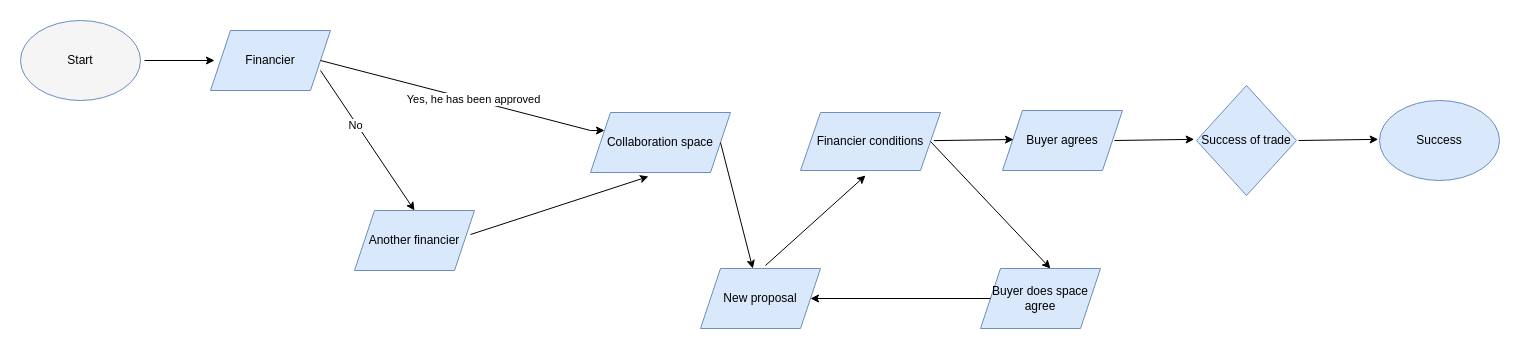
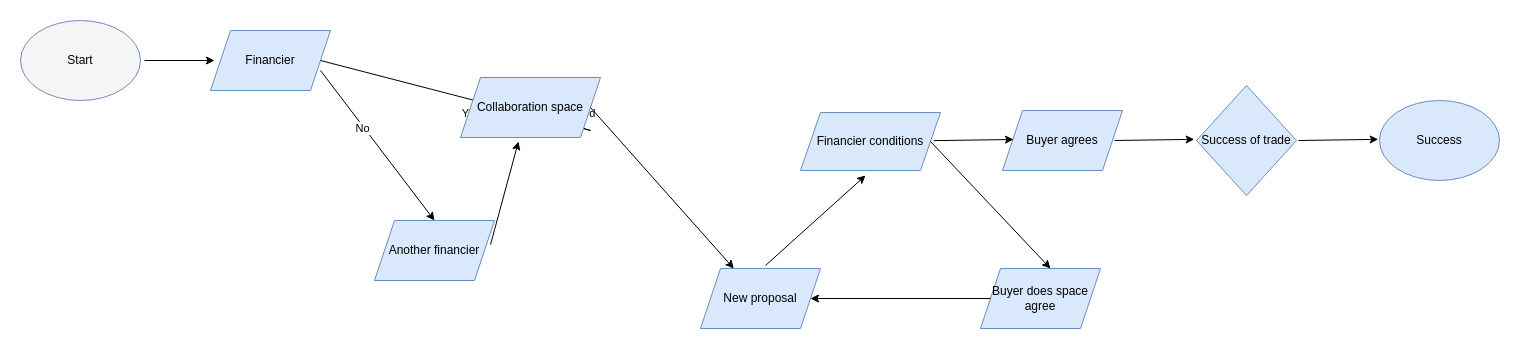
  <mxCell id="0" />
  <mxCell id="1" parent="0" />
  <mxCell id="2" value="Start" style="ellipse;whiteSpace=wrap;html=1;fillColor=#f5f5f5;strokeColor=#6c8ebf;" vertex="1" parent="1"><mxGeometry x="20" y="20" width="120" height="80" as="geometry" /></mxCell>
  <mxCell id="3" value="" style="endArrow=classic;html=1;rounded=0;exitX=1;exitY=0.5;exitDx=0;exitDy=0;" edge="1" parent="1"><mxGeometry width="50" height="50" relative="1" as="geometry"><mxPoint x="144" y="60" as="sourcePoint" /><mxPoint x="214" y="60" as="targetPoint" /></mxGeometry></mxCell>
  <mxCell id="4" value="Financier" style="shape=parallelogram;perimeter=parallelogramPerimeter;whiteSpace=wrap;html=1;fixedSize=1;fillColor=#dae8fc;strokeColor=#6c8ebf;" vertex="1" parent="1"><mxGeometry x="210" y="30" width="120" height="60" as="geometry" /></mxCell>
  <mxCell id="5" value="" style="endArrow=classic;html=1;rounded=0;exitX=1;exitY=0.5;exitDx=0;exitDy=0;entryX=0;entryY=0.25;entryDx=0;entryDy=0;" edge="1" parent="1" source="4" target="7"><mxGeometry width="50" height="50" relative="1" as="geometry"><mxPoint x="316.154" y="60.538" as="sourcePoint" /><mxPoint x="590" y="129.5" as="targetPoint" /><Array as="points"><mxPoint x="590" y="130" /></Array></mxGeometry></mxCell>
  <mxCell id="6" value="Yes, he has been approved" style="edgeLabel;html=1;align=center;verticalAlign=middle;resizable=0;points=[];" vertex="1" connectable="0" parent="5"><mxGeometry x="0.069" y="1" relative="1" as="geometry"><mxPoint as="offset" /></mxGeometry></mxCell>
- <mxCell id="7" value="Collaboration space" style="shape=parallelogram;perimeter=parallelogramPerimeter;whiteSpace=wrap;html=1;fixedSize=1;fillColor=#dae8fc;strokeColor=#6c8ebf;" vertex="1" parent="1"><mxGeometry x="590" y="112" width="140" height="60" as="geometry" /></mxCell>
- <mxCell id="8" value="Another financier" style="shape=parallelogram;perimeter=parallelogramPerimeter;whiteSpace=wrap;html=1;fixedSize=1;fillColor=#dae8fc;strokeColor=#6c8ebf;" vertex="1" parent="1"><mxGeometry x="354" y="210" width="120" height="60" as="geometry" /></mxCell>
+ <mxCell id="7" value="Collaboration space" style="shape=parallelogram;perimeter=parallelogramPerimeter;whiteSpace=wrap;html=1;fixedSize=1;fillColor=#dae8fc;strokeColor=#6c8ebf;" vertex="1" parent="1"><mxGeometry x="460" y="77" width="140" height="60" as="geometry" /></mxCell>
+ <mxCell id="8" value="Another financier" style="shape=parallelogram;perimeter=parallelogramPerimeter;whiteSpace=wrap;html=1;fixedSize=1;fillColor=#dae8fc;strokeColor=#6c8ebf;" vertex="1" parent="1"><mxGeometry x="374" y="220" width="120" height="60" as="geometry" /></mxCell>
  <mxCell id="9" value="" style="endArrow=classic;html=1;rounded=0;entryX=0.5;entryY=0;entryDx=0;entryDy=0;" edge="1" parent="1" target="8"><mxGeometry width="50" height="50" relative="1" as="geometry"><mxPoint x="320" y="70" as="sourcePoint" /><mxPoint x="420" y="130" as="targetPoint" /></mxGeometry></mxCell>
  <mxCell id="10" value="No" style="edgeLabel;html=1;align=center;verticalAlign=middle;resizable=0;points=[];" vertex="1" connectable="0" parent="9"><mxGeometry x="-0.243" y="-2" relative="1" as="geometry"><mxPoint as="offset" /></mxGeometry></mxCell>
  <mxCell id="11" value="" style="endArrow=classic;html=1;rounded=0;exitX=0.967;exitY=0.4;exitDx=0;exitDy=0;exitPerimeter=0;entryX=0.414;entryY=1.067;entryDx=0;entryDy=0;entryPerimeter=0;" edge="1" parent="1" source="8" target="7"><mxGeometry width="50" height="50" relative="1" as="geometry"><mxPoint x="370" y="180" as="sourcePoint" /><mxPoint x="630" y="240" as="targetPoint" /><Array as="points" /></mxGeometry></mxCell>
  <mxCell id="12" value="Financier conditions" style="shape=parallelogram;perimeter=parallelogramPerimeter;whiteSpace=wrap;html=1;fixedSize=1;fillColor=#dae8fc;strokeColor=#6c8ebf;" vertex="1" parent="1"><mxGeometry x="800" y="112" width="140" height="58" as="geometry" /></mxCell>
  <mxCell id="13" value="" style="endArrow=classic;html=1;rounded=0;exitX=1;exitY=0.5;exitDx=0;exitDy=0;" edge="1" parent="1" source="7" target="20"><mxGeometry width="50" height="50" relative="1" as="geometry"><mxPoint x="736" y="172" as="sourcePoint" /><mxPoint x="786" y="122" as="targetPoint" /></mxGeometry></mxCell>
  <mxCell id="14" value="Buyer agrees" style="shape=parallelogram;perimeter=parallelogramPerimeter;whiteSpace=wrap;html=1;fixedSize=1;fillColor=#dae8fc;strokeColor=#6c8ebf;" vertex="1" parent="1"><mxGeometry x="1002" y="110" width="120" height="60" as="geometry" /></mxCell>
  <mxCell id="15" value="" style="endArrow=classic;html=1;rounded=0;" edge="1" parent="1"><mxGeometry width="50" height="50" relative="1" as="geometry"><mxPoint x="933.297" y="140.139" as="sourcePoint" /><mxPoint x="1013" y="139" as="targetPoint" /></mxGeometry></mxCell>
  <mxCell id="16" value="Success of trade" style="rhombus;whiteSpace=wrap;html=1;fillColor=#dae8fc;strokeColor=#6c8ebf;" vertex="1" parent="1"><mxGeometry x="1196" y="85" width="100" height="110" as="geometry" /></mxCell>
  <mxCell id="17" value="" style="endArrow=classic;html=1;rounded=0;exitX=1;exitY=0.5;exitDx=0;exitDy=0;entryX=0.583;entryY=0;entryDx=0;entryDy=0;entryPerimeter=0;" edge="1" parent="1" source="12" target="19"><mxGeometry width="50" height="50" relative="1" as="geometry"><mxPoint x="1050" y="180" as="sourcePoint" /><mxPoint x="1050" y="240" as="targetPoint" /></mxGeometry></mxCell>
  <mxCell id="18" value="" style="endArrow=classic;html=1;rounded=0;" edge="1" parent="1"><mxGeometry width="50" height="50" relative="1" as="geometry"><mxPoint x="1114" y="140" as="sourcePoint" /><mxPoint x="1193.703" y="138.861" as="targetPoint" /></mxGeometry></mxCell>
  <mxCell id="19" value="&lt;div&gt;Buyer does space &lt;br&gt;&lt;/div&gt;&lt;div&gt;agree&lt;/div&gt;" style="shape=parallelogram;perimeter=parallelogramPerimeter;whiteSpace=wrap;html=1;fixedSize=1;fillColor=#dae8fc;strokeColor=#6c8ebf;" vertex="1" parent="1"><mxGeometry x="980" y="268" width="120" height="60" as="geometry" /></mxCell>
  <mxCell id="20" value="New proposal" style="shape=parallelogram;perimeter=parallelogramPerimeter;whiteSpace=wrap;html=1;fixedSize=1;fillColor=#dae8fc;strokeColor=#6c8ebf;" vertex="1" parent="1"><mxGeometry x="700" y="268" width="120" height="60" as="geometry" /></mxCell>
  <mxCell id="21" value="" style="endArrow=classic;html=1;rounded=0;" edge="1" parent="1" source="19" target="20"><mxGeometry width="50" height="50" relative="1" as="geometry"><mxPoint x="958" y="313" as="sourcePoint" /><mxPoint x="1008" y="263" as="targetPoint" /></mxGeometry></mxCell>
  <mxCell id="22" value="" style="endArrow=classic;html=1;rounded=0;entryX=0.5;entryY=1;entryDx=0;entryDy=0;" edge="1" parent="1"><mxGeometry width="50" height="50" relative="1" as="geometry"><mxPoint x="765" y="265" as="sourcePoint" /><mxPoint x="865" y="175" as="targetPoint" /><Array as="points" /></mxGeometry></mxCell>
  <mxCell id="23" value="Success" style="ellipse;whiteSpace=wrap;html=1;fillColor=#dae8fc;strokeColor=#6c8ebf;" vertex="1" parent="1"><mxGeometry x="1379" y="100" width="120" height="80" as="geometry" /></mxCell>
  <mxCell id="24" value="" style="endArrow=classic;html=1;rounded=0;" edge="1" parent="1"><mxGeometry width="50" height="50" relative="1" as="geometry"><mxPoint x="1298" y="140" as="sourcePoint" /><mxPoint x="1377.703" y="138.861" as="targetPoint" /></mxGeometry></mxCell>
